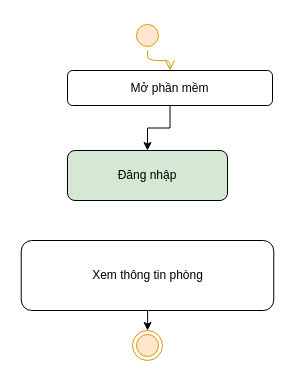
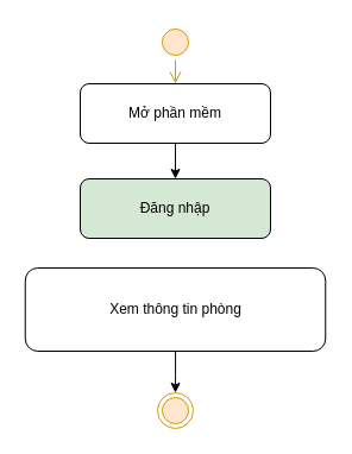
  <mxCell id="0" />
  <mxCell id="1" parent="0" />
  <mxCell id="2" value="" style="ellipse;html=1;shape=startState;fillColor=#ffe6cc;strokeColor=#d79b00;" vertex="1" parent="1"><mxGeometry x="132" y="20" width="30" height="30" as="geometry" /></mxCell>
  <mxCell id="3" value="" style="edgeStyle=orthogonalEdgeStyle;html=1;verticalAlign=bottom;endArrow=open;endSize=8;strokeColor=#d79b00;fillColor=#ffe6cc;entryX=0.5;entryY=0;entryDx=0;entryDy=0;" edge="1" source="2" parent="1" target="5"><mxGeometry relative="1" as="geometry"><mxPoint x="147" y="80" as="targetPoint" /></mxGeometry></mxCell>
  <mxCell id="4" value="" style="edgeStyle=orthogonalEdgeStyle;rounded=0;orthogonalLoop=1;jettySize=auto;html=1;" edge="1" parent="1" source="5" target="6"><mxGeometry relative="1" as="geometry" /></mxCell>
- <mxCell id="5" value="Mở phần mềm" style="rounded=1;whiteSpace=wrap;html=1;" vertex="1" parent="1"><mxGeometry x="67" y="70" width="205" height="35" as="geometry" /></mxCell>
+ <mxCell id="5" value="Mở phần mềm" style="rounded=1;whiteSpace=wrap;html=1;" vertex="1" parent="1"><mxGeometry x="67" y="70" width="160" height="50" as="geometry" /></mxCell>
  <mxCell id="6" value="Đăng nhập" style="rounded=1;whiteSpace=wrap;html=1;fillColor=#d5e8d4;" vertex="1" parent="1"><mxGeometry x="67" y="150" width="160" height="50" as="geometry" /></mxCell>
  <mxCell id="7" value="" style="ellipse;html=1;shape=endState;fillColor=#ffe6cc;strokeColor=#d79b00;" vertex="1" parent="1"><mxGeometry x="132" y="330" width="30" height="30" as="geometry" /></mxCell>
  <mxCell id="8" value="" style="edgeStyle=orthogonalEdgeStyle;rounded=0;orthogonalLoop=1;jettySize=auto;html=1;" edge="1" parent="1" source="9" target="7"><mxGeometry relative="1" as="geometry"><mxPoint x="147" y="360" as="targetPoint" /></mxGeometry></mxCell>
- <mxCell id="9" value="Xem thông tin phòng" style="rounded=1;whiteSpace=wrap;html=1;" vertex="1" parent="1"><mxGeometry x="20.75" y="240" width="252.5" height="70" as="geometry" /></mxCell>
+ <mxCell id="9" value="Xem thông tin phòng" style="rounded=1;whiteSpace=wrap;html=1;" vertex="1" parent="1"><mxGeometry x="20.75" y="225" width="252.5" height="70" as="geometry" /></mxCell>
